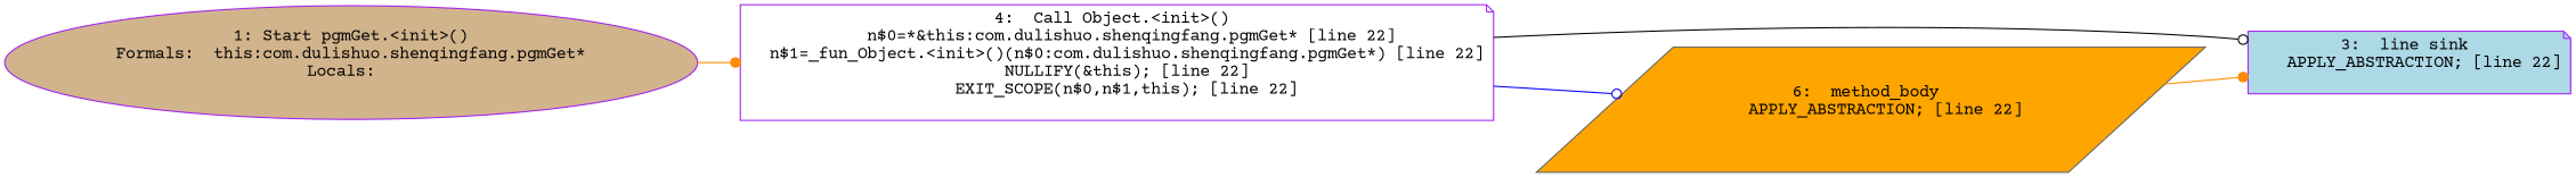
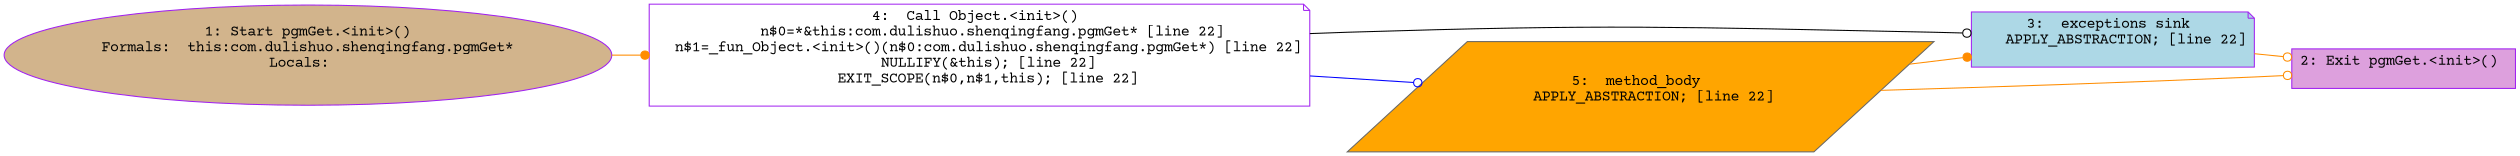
  digraph {
    fontname="Courier Prime"
    rankdir=LR
    node [color=purple fontname="Courier Prime" shape=note style=filled]
    edge [arrowhead=odot color=darkorange fontname="Courier Prime"]
    n1 [fillcolor=tan label="1: Start pgmGet.<init>()\nFormals:  this:com.dulishuo.shenqingfang.pgmGet*\nLocals:  \n  " shape=ellipse]
    n2 [fillcolor=white label="4:  Call Object.<init>() \n   n$0=*&this:com.dulishuo.shenqingfang.pgmGet* [line 22]\n  n$1=_fun_Object.<init>()(n$0:com.dulishuo.shenqingfang.pgmGet*) [line 22]\n  NULLIFY(&this); [line 22]\n  EXIT_SCOPE(n$0,n$1,this); [line 22]\n "]
-   n3 [fillcolor=lightblue label="3:  line sink \n   APPLY_ABSTRACTION; [line 22]\n "]
-   n4 [color=gray40 fillcolor=orange label="6:  method_body \n   APPLY_ABSTRACTION; [line 22]\n " shape=parallelogram]
+   n3 [fillcolor=lightblue label="3:  exceptions sink \n   APPLY_ABSTRACTION; [line 22]\n "]
+   n4 [color=gray40 fillcolor=orange label="5:  method_body \n   APPLY_ABSTRACTION; [line 22]\n " shape=parallelogram]
+   n5 [fillcolor=plum label="2: Exit pgmGet.<init>() \n  " shape=box]
    n1 -> n2 [arrowhead=dot]
    n2 -> n3 [color=black]
    n2 -> n4 [color=blue]
+   n3 -> n5
    n4 -> n3 [arrowhead=dot]
+   n4 -> n5
  }
